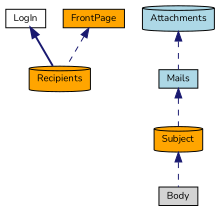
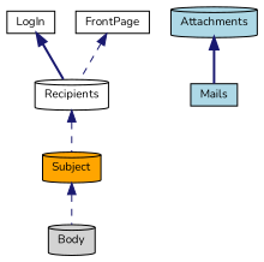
  digraph {
    fontname=Nunito
    node [color=black fillcolor=white fontname=Nunito fontsize=10 shape=cylinder style=filled]
    edge [color=midnightblue dir=back fontname=Nunito fontsize=10 labelfontname=Helvetica labelfontsize=10 style=dashed]
    n1 [fontcolor=black height=0.2 label=LogIn shape=box width=0.4]
-   n2 [fillcolor=orange height=0.2 label=Recipients width=0.4]
+   n2 [height=0.2 label=Recipients width=0.4]
    n3 [fillcolor=orange height=0.2 label=Subject width=0.4]
-   n4 [fillcolor=orange height=0.2 label=FrontPage shape=box width=0.4]
-   n5 [fillcolor=lightgrey height=0.2 label=Body shape=box width=0.4]
+   n4 [height=0.2 label=FrontPage shape=box width=0.4]
+   n5 [fillcolor=lightgrey height=0.2 label=Body width=0.4]
    n6 [fillcolor=lightblue height=0.2 label=Attachments width=0.4]
    n7 [fillcolor=lightblue height=0.2 label=Mails shape=box width=0.4]
    n1 -> n2 [style=bold]
-   n7 -> n3
+   n2 -> n3
    n3 -> n5
    n4 -> n2
-   n6 -> n7
+   n6 -> n7 [style=bold]
  }
